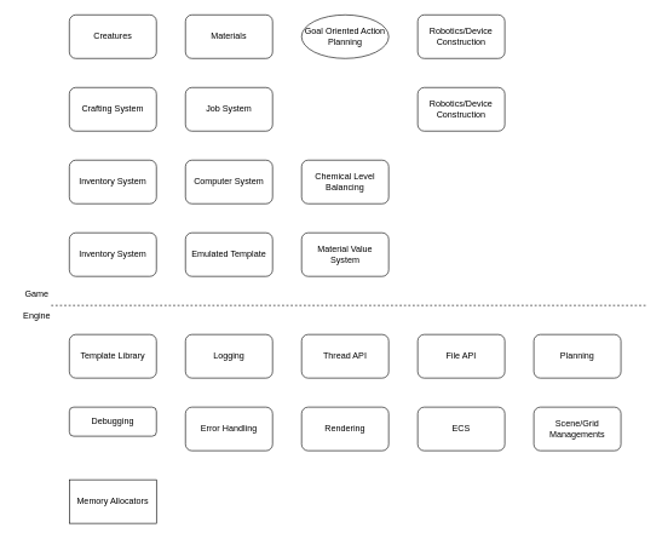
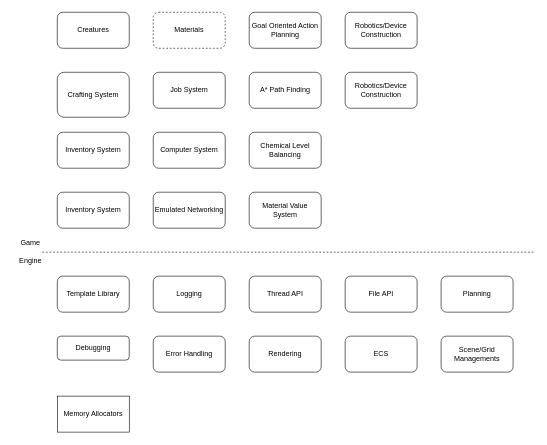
  <mxCell id="0" />
  <mxCell id="1" parent="0" />
  <mxCell id="2" value="" style="endArrow=none;dashed=1;html=1;rounded=0;" edge="1" parent="1"><mxGeometry width="50" height="50" relative="1" as="geometry"><mxPoint x="70" y="420" as="sourcePoint" /><mxPoint x="890" y="420" as="targetPoint" /></mxGeometry></mxCell>
  <mxCell id="3" value="Game" style="text;html=1;align=center;verticalAlign=middle;resizable=0;points=[];autosize=1;strokeColor=none;fillColor=none;" vertex="1" parent="1"><mxGeometry x="20" y="390" width="60" height="30" as="geometry" /></mxCell>
  <mxCell id="4" value="Engine" style="text;html=1;align=center;verticalAlign=middle;resizable=0;points=[];autosize=1;strokeColor=none;fillColor=none;" vertex="1" parent="1"><mxGeometry x="20" y="420" width="60" height="30" as="geometry" /></mxCell>
  <mxCell id="5" value="Logging" style="rounded=1;whiteSpace=wrap;html=1;" vertex="1" parent="1"><mxGeometry x="255" y="460" width="120" height="60" as="geometry" /></mxCell>
  <mxCell id="6" value="Template Library" style="rounded=1;whiteSpace=wrap;html=1;" vertex="1" parent="1"><mxGeometry x="95" y="460" width="120" height="60" as="geometry" /></mxCell>
  <mxCell id="7" value="File API" style="rounded=1;whiteSpace=wrap;html=1;" vertex="1" parent="1"><mxGeometry x="575" y="460" width="120" height="60" as="geometry" /></mxCell>
  <mxCell id="8" value="Thread API" style="rounded=1;whiteSpace=wrap;html=1;" vertex="1" parent="1"><mxGeometry x="415" y="460" width="120" height="60" as="geometry" /></mxCell>
  <mxCell id="9" value="Planning" style="rounded=1;whiteSpace=wrap;html=1;" vertex="1" parent="1"><mxGeometry x="735" y="460" width="120" height="60" as="geometry" /></mxCell>
  <mxCell id="10" value="Debugging" style="rounded=1;whiteSpace=wrap;html=1;" vertex="1" parent="1"><mxGeometry x="95" y="560" width="120" height="40" as="geometry" /></mxCell>
  <mxCell id="11" value="Error Handling" style="rounded=1;whiteSpace=wrap;html=1;" vertex="1" parent="1"><mxGeometry x="255" y="560" width="120" height="60" as="geometry" /></mxCell>
  <mxCell id="12" value="Rendering" style="rounded=1;whiteSpace=wrap;html=1;" vertex="1" parent="1"><mxGeometry x="415" y="560" width="120" height="60" as="geometry" /></mxCell>
  <mxCell id="13" value="ECS" style="rounded=1;whiteSpace=wrap;html=1;" vertex="1" parent="1"><mxGeometry x="575" y="560" width="120" height="60" as="geometry" /></mxCell>
  <mxCell id="14" value="Scene/Grid Managements" style="rounded=1;whiteSpace=wrap;html=1;" vertex="1" parent="1"><mxGeometry x="735" y="560" width="120" height="60" as="geometry" /></mxCell>
  <mxCell id="15" value="Memory Allocators" style="whiteSpace=wrap;html=1;rounded=0;" vertex="1" parent="1"><mxGeometry x="95" y="660" width="120" height="60" as="geometry" /></mxCell>
  <mxCell id="16" value="Creatures" style="rounded=1;whiteSpace=wrap;html=1;" vertex="1" parent="1"><mxGeometry x="95" y="20" width="120" height="60" as="geometry" /></mxCell>
- <mxCell id="17" value="Crafting System" style="rounded=1;whiteSpace=wrap;html=1;" vertex="1" parent="1"><mxGeometry x="95" y="120" width="120" height="60" as="geometry" /></mxCell>
+ <mxCell id="17" value="Crafting System" style="rounded=1;whiteSpace=wrap;html=1;" vertex="1" parent="1"><mxGeometry x="95" y="120" width="120" height="75" as="geometry" /></mxCell>
  <mxCell id="18" value="Inventory System" style="rounded=1;whiteSpace=wrap;html=1;" vertex="1" parent="1"><mxGeometry x="95" y="220" width="120" height="60" as="geometry" /></mxCell>
  <mxCell id="19" value="Inventory System" style="rounded=1;whiteSpace=wrap;html=1;" vertex="1" parent="1"><mxGeometry x="95" y="320" width="120" height="60" as="geometry" /></mxCell>
- <mxCell id="20" value="Materials" style="rounded=1;whiteSpace=wrap;html=1;" vertex="1" parent="1"><mxGeometry x="255" y="20" width="120" height="60" as="geometry" /></mxCell>
+ <mxCell id="20" value="Materials" style="rounded=1;whiteSpace=wrap;html=1;dashed=1;" vertex="1" parent="1"><mxGeometry x="255" y="20" width="120" height="60" as="geometry" /></mxCell>
  <mxCell id="21" value="Job System" style="rounded=1;whiteSpace=wrap;html=1;" vertex="1" parent="1"><mxGeometry x="255" y="120" width="120" height="60" as="geometry" /></mxCell>
  <mxCell id="22" value="Computer System" style="rounded=1;whiteSpace=wrap;html=1;" vertex="1" parent="1"><mxGeometry x="255" y="220" width="120" height="60" as="geometry" /></mxCell>
- <mxCell id="23" value="Emulated Template" style="rounded=1;whiteSpace=wrap;html=1;" vertex="1" parent="1"><mxGeometry x="255" y="320" width="120" height="60" as="geometry" /></mxCell>
- <mxCell id="24" value="Goal Oriented Action Planning" style="ellipse;whiteSpace=wrap;html=1;" vertex="1" parent="1"><mxGeometry x="415" y="20" width="120" height="60" as="geometry" /></mxCell>
+ <mxCell id="23" value="Emulated Networking" style="rounded=1;whiteSpace=wrap;html=1;" vertex="1" parent="1"><mxGeometry x="255" y="320" width="120" height="60" as="geometry" /></mxCell>
+ <mxCell id="24" value="Goal Oriented Action Planning" style="rounded=1;whiteSpace=wrap;html=1;" vertex="1" parent="1"><mxGeometry x="415" y="20" width="120" height="60" as="geometry" /></mxCell>
+ <mxCell id="25" value="A* Path Finding" style="rounded=1;whiteSpace=wrap;html=1;" vertex="1" parent="1"><mxGeometry x="415" y="120" width="120" height="60" as="geometry" /></mxCell>
  <mxCell id="26" value="Chemical Level Balancing" style="rounded=1;whiteSpace=wrap;html=1;" vertex="1" parent="1"><mxGeometry x="415" y="220" width="120" height="60" as="geometry" /></mxCell>
  <mxCell id="27" value="Material Value System" style="rounded=1;whiteSpace=wrap;html=1;" vertex="1" parent="1"><mxGeometry x="415" y="320" width="120" height="60" as="geometry" /></mxCell>
  <mxCell id="28" value="Robotics/Device Construction" style="rounded=1;whiteSpace=wrap;html=1;" vertex="1" parent="1"><mxGeometry x="575" y="20" width="120" height="60" as="geometry" /></mxCell>
  <mxCell id="29" value="Robotics/Device Construction" style="rounded=1;whiteSpace=wrap;html=1;" vertex="1" parent="1"><mxGeometry x="575" y="120" width="120" height="60" as="geometry" /></mxCell>
